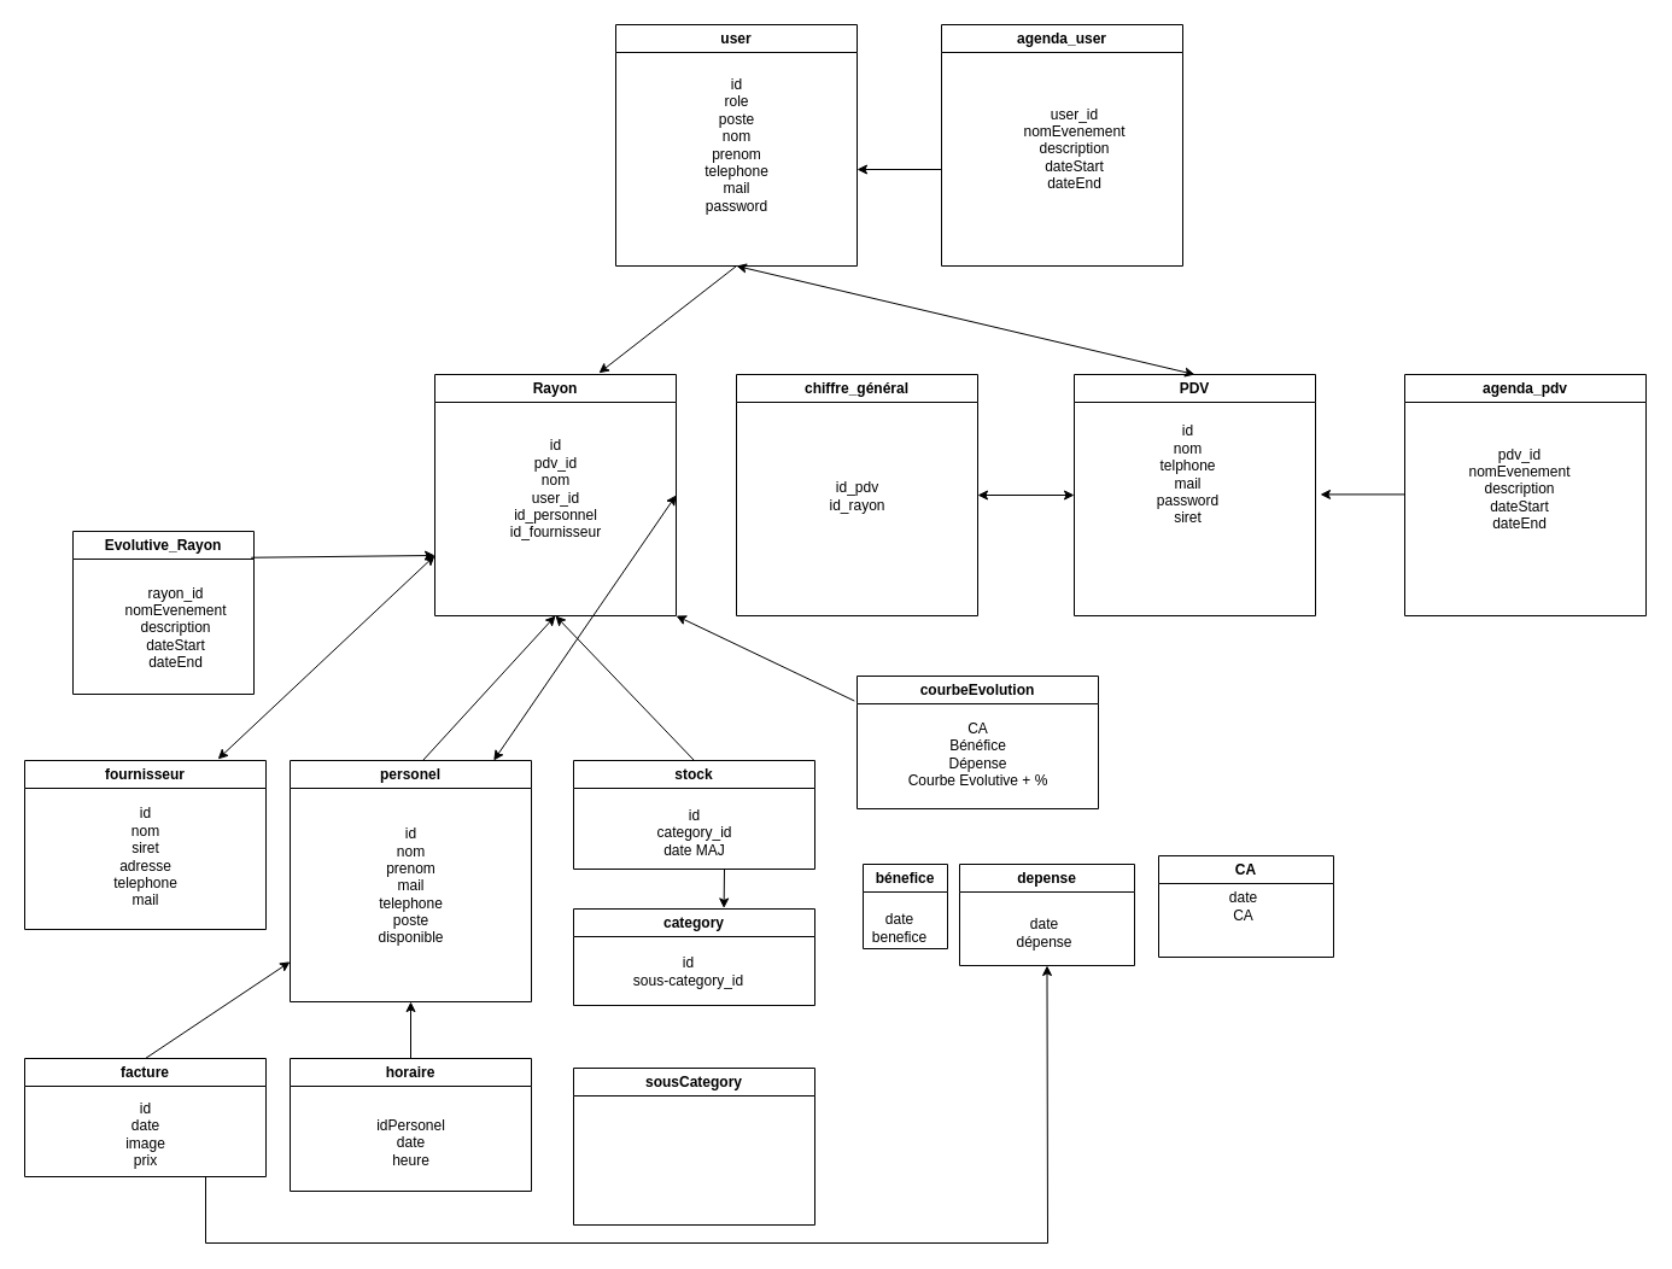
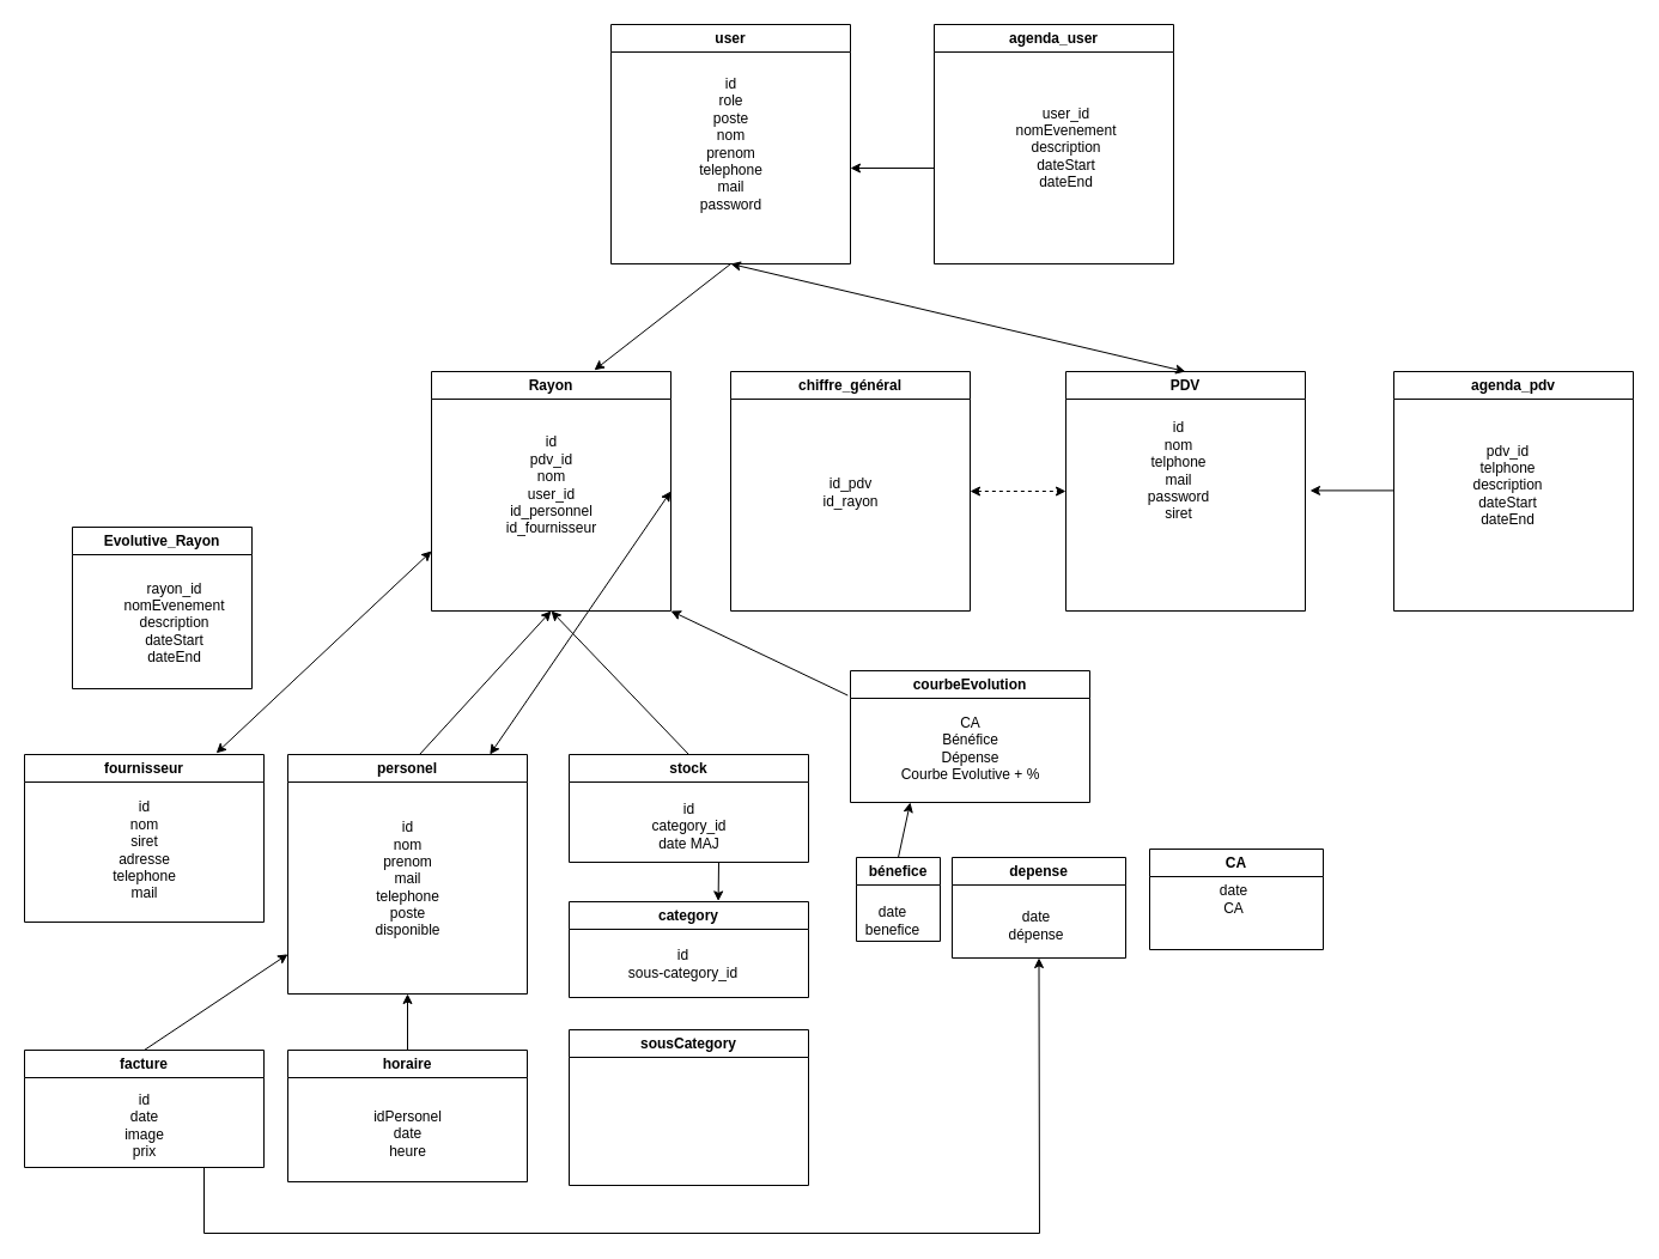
  <mxCell id="0" />
  <mxCell id="1" parent="0" />
  <mxCell id="2" value="user" style="swimlane;whiteSpace=wrap;html=1;" vertex="1" parent="1"><mxGeometry x="510" y="20" width="200" height="200" as="geometry" /></mxCell>
  <mxCell id="3" value="&lt;div&gt;id&lt;/div&gt;&lt;div&gt;role&lt;/div&gt;&lt;div&gt;poste&lt;/div&gt;&lt;div&gt;nom&lt;/div&gt;&lt;div&gt;prenom&lt;/div&gt;&lt;div&gt;telephone&lt;/div&gt;&lt;div&gt;mail&lt;br&gt;&lt;/div&gt;&lt;div&gt;password&lt;br&gt;&lt;/div&gt;" style="text;html=1;align=center;verticalAlign=middle;resizable=0;points=[];autosize=1;strokeColor=none;fillColor=none;" vertex="1" parent="2"><mxGeometry x="60" y="35" width="80" height="130" as="geometry" /></mxCell>
  <mxCell id="4" value="" style="endArrow=classic;html=1;rounded=0;entryX=0.68;entryY=-0.006;entryDx=0;entryDy=0;entryPerimeter=0;" edge="1" parent="2" target="12"><mxGeometry width="50" height="50" relative="1" as="geometry"><mxPoint x="100" y="200" as="sourcePoint" /><mxPoint x="150" y="150" as="targetPoint" /></mxGeometry></mxCell>
  <mxCell id="5" value="&lt;div&gt;stock&lt;/div&gt;" style="swimlane;whiteSpace=wrap;html=1;" vertex="1" parent="1"><mxGeometry x="475" y="630" width="200" height="90" as="geometry" /></mxCell>
  <mxCell id="6" value="&lt;div&gt;id&lt;/div&gt;&lt;div&gt;category_id&lt;/div&gt;&lt;div&gt;date MAJ&lt;/div&gt;" style="text;html=1;align=center;verticalAlign=middle;resizable=0;points=[];autosize=1;strokeColor=none;fillColor=none;" vertex="1" parent="5"><mxGeometry x="55" y="30" width="90" height="60" as="geometry" /></mxCell>
  <mxCell id="7" value="PDV" style="swimlane;whiteSpace=wrap;html=1;" vertex="1" parent="1"><mxGeometry x="890" y="310" width="200" height="200" as="geometry" /></mxCell>
  <mxCell id="8" value="&lt;div&gt;category&lt;/div&gt;" style="swimlane;whiteSpace=wrap;html=1;" vertex="1" parent="1"><mxGeometry x="475" y="753" width="200" height="80" as="geometry" /></mxCell>
  <mxCell id="9" value="&lt;div&gt;id&lt;/div&gt;&lt;div&gt;sous-category_id&lt;br&gt;&lt;/div&gt;" style="text;html=1;align=center;verticalAlign=middle;resizable=0;points=[];autosize=1;strokeColor=none;fillColor=none;" vertex="1" parent="8"><mxGeometry x="35" y="32" width="120" height="40" as="geometry" /></mxCell>
  <mxCell id="10" value="courbeEvolution" style="swimlane;whiteSpace=wrap;html=1;startSize=23;" vertex="1" parent="1"><mxGeometry x="710" y="560" width="200" height="110" as="geometry" /></mxCell>
  <mxCell id="11" value="&lt;div&gt;CA&lt;/div&gt;&lt;div&gt;Bénéfice&lt;/div&gt;&lt;div&gt;Dépense&lt;/div&gt;&lt;div&gt;Courbe Evolutive + %&lt;br&gt;&lt;/div&gt;" style="text;html=1;align=center;verticalAlign=middle;resizable=0;points=[];autosize=1;strokeColor=none;fillColor=none;" vertex="1" parent="10"><mxGeometry x="30" y="30" width="140" height="70" as="geometry" /></mxCell>
  <mxCell id="12" value="Rayon" style="swimlane;whiteSpace=wrap;html=1;" vertex="1" parent="1"><mxGeometry x="360" y="310" width="200" height="200" as="geometry" /></mxCell>
  <mxCell id="13" value="&lt;div&gt;id&lt;/div&gt;&lt;div&gt;pdv_id&lt;/div&gt;&lt;div&gt;nom&lt;/div&gt;&lt;div&gt;user_id&lt;br&gt;&lt;/div&gt;&lt;div&gt;id_personnel&lt;br&gt;&lt;/div&gt;&lt;div&gt;id_fournisseur&lt;br&gt;&lt;/div&gt;" style="text;html=1;align=center;verticalAlign=middle;resizable=0;points=[];autosize=1;strokeColor=none;fillColor=none;" vertex="1" parent="12"><mxGeometry x="50" y="45" width="100" height="100" as="geometry" /></mxCell>
  <mxCell id="14" value="personel" style="swimlane;whiteSpace=wrap;html=1;" vertex="1" parent="1"><mxGeometry x="240" y="630" width="200" height="200" as="geometry" /></mxCell>
  <mxCell id="15" value="Evolutive_Rayon" style="swimlane;whiteSpace=wrap;html=1;" vertex="1" parent="1"><mxGeometry x="60" y="440" width="150" height="135" as="geometry" /></mxCell>
  <mxCell id="16" value="&lt;div&gt;rayon_id&lt;/div&gt;&lt;div&gt;nomEvenement&lt;/div&gt;&lt;div&gt;description&lt;br&gt;&lt;/div&gt;&lt;div&gt;dateStart&lt;/div&gt;&lt;div&gt;dateEnd&lt;br&gt;&lt;/div&gt;" style="text;html=1;align=center;verticalAlign=middle;resizable=0;points=[];autosize=1;strokeColor=none;fillColor=none;" vertex="1" parent="15"><mxGeometry x="30" y="35" width="110" height="90" as="geometry" /></mxCell>
- <mxCell id="17" value="sousCategory" style="swimlane;whiteSpace=wrap;html=1;" vertex="1" parent="1"><mxGeometry x="475" y="885" width="200" height="130" as="geometry" /></mxCell>
+ <mxCell id="17" value="sousCategory" style="swimlane;whiteSpace=wrap;html=1;" vertex="1" parent="1"><mxGeometry x="475" y="860" width="200" height="130" as="geometry" /></mxCell>
  <mxCell id="18" value="facture" style="swimlane;whiteSpace=wrap;html=1;" vertex="1" parent="1"><mxGeometry x="20" y="877" width="200" height="98" as="geometry" /></mxCell>
  <mxCell id="19" value="&lt;div&gt;id&lt;/div&gt;&lt;div&gt;date&lt;/div&gt;&lt;div&gt;image&lt;/div&gt;&lt;div&gt;prix&lt;br&gt;&lt;/div&gt;" style="text;html=1;align=center;verticalAlign=middle;resizable=0;points=[];autosize=1;strokeColor=none;fillColor=none;" vertex="1" parent="18"><mxGeometry x="70" y="28" width="60" height="70" as="geometry" /></mxCell>
  <mxCell id="20" value="horaire" style="swimlane;whiteSpace=wrap;html=1;" vertex="1" parent="1"><mxGeometry x="240" y="877" width="200" height="110" as="geometry" /></mxCell>
  <mxCell id="21" value="&lt;div&gt;idPersonel&lt;/div&gt;&lt;div&gt;date&lt;/div&gt;&lt;div&gt;heure&lt;br&gt;&lt;/div&gt;" style="text;html=1;align=center;verticalAlign=middle;resizable=0;points=[];autosize=1;strokeColor=none;fillColor=none;" vertex="1" parent="20"><mxGeometry x="60" y="40" width="80" height="60" as="geometry" /></mxCell>
  <mxCell id="22" value="&lt;div&gt;agenda_user&lt;/div&gt;" style="swimlane;whiteSpace=wrap;html=1;" vertex="1" parent="1"><mxGeometry x="780" y="20" width="200" height="200" as="geometry" /></mxCell>
  <mxCell id="23" value="" style="endArrow=classic;html=1;rounded=0;" edge="1" parent="22"><mxGeometry width="50" height="50" relative="1" as="geometry"><mxPoint y="120" as="sourcePoint" /><mxPoint x="-70" y="120" as="targetPoint" /></mxGeometry></mxCell>
  <mxCell id="24" value="agenda_pdv" style="swimlane;whiteSpace=wrap;html=1;" vertex="1" parent="1"><mxGeometry x="1164" y="310" width="200" height="200" as="geometry" /></mxCell>
- <mxCell id="25" value="&lt;div&gt;pdv_id&lt;/div&gt;&lt;div&gt;nomEvenement&lt;/div&gt;&lt;div&gt;description&lt;br&gt;&lt;/div&gt;&lt;div&gt;dateStart&lt;/div&gt;&lt;div&gt;dateEnd&lt;br&gt;&lt;/div&gt;" style="text;html=1;align=center;verticalAlign=middle;resizable=0;points=[];autosize=1;strokeColor=none;fillColor=none;" vertex="1" parent="24"><mxGeometry x="40" y="50" width="110" height="90" as="geometry" /></mxCell>
+ <mxCell id="25" value="&lt;div&gt;pdv_id&lt;/div&gt;&lt;div&gt;telphone&lt;/div&gt;&lt;div&gt;description&lt;br&gt;&lt;/div&gt;&lt;div&gt;dateStart&lt;/div&gt;&lt;div&gt;dateEnd&lt;br&gt;&lt;/div&gt;" style="text;html=1;align=center;verticalAlign=middle;resizable=0;points=[];autosize=1;strokeColor=none;fillColor=none;" vertex="1" parent="24"><mxGeometry x="40" y="50" width="110" height="90" as="geometry" /></mxCell>
  <mxCell id="26" value="fournisseur" style="swimlane;whiteSpace=wrap;html=1;" vertex="1" parent="1"><mxGeometry x="20" y="630" width="200" height="140" as="geometry" /></mxCell>
  <mxCell id="27" value="&lt;div&gt;id&lt;/div&gt;&lt;div&gt;nom&lt;/div&gt;&lt;div&gt;siret&lt;br&gt;&lt;/div&gt;&lt;div&gt;adresse&lt;/div&gt;&lt;div&gt;telephone&lt;/div&gt;&lt;div&gt;mail&lt;br&gt;&lt;/div&gt;" style="text;html=1;align=center;verticalAlign=middle;resizable=0;points=[];autosize=1;strokeColor=none;fillColor=none;" vertex="1" parent="26"><mxGeometry x="60" y="30" width="80" height="100" as="geometry" /></mxCell>
  <mxCell id="28" value="&lt;div&gt;user_id&lt;/div&gt;&lt;div&gt;nomEvenement&lt;/div&gt;&lt;div&gt;description&lt;br&gt;&lt;/div&gt;&lt;div&gt;dateStart&lt;/div&gt;&lt;div&gt;dateEnd&lt;br&gt;&lt;/div&gt;" style="text;html=1;align=center;verticalAlign=middle;resizable=0;points=[];autosize=1;strokeColor=none;fillColor=none;" vertex="1" parent="1"><mxGeometry x="835" y="78" width="110" height="90" as="geometry" /></mxCell>
  <mxCell id="29" value="&lt;div&gt;id&lt;/div&gt;&lt;div&gt;nom&lt;/div&gt;&lt;div&gt;telphone&lt;/div&gt;&lt;div&gt;mail&lt;/div&gt;&lt;div&gt;password&lt;br&gt;&lt;/div&gt;&lt;div&gt;siret&lt;br&gt;&lt;/div&gt;" style="text;html=1;align=center;verticalAlign=middle;resizable=0;points=[];autosize=1;strokeColor=none;fillColor=none;" vertex="1" parent="1"><mxGeometry x="944" y="343" width="80" height="100" as="geometry" /></mxCell>
  <mxCell id="30" value="" style="endArrow=classic;html=1;rounded=0;" edge="1" parent="1"><mxGeometry width="50" height="50" relative="1" as="geometry"><mxPoint x="1164" y="409.41" as="sourcePoint" /><mxPoint x="1094" y="409.41" as="targetPoint" /></mxGeometry></mxCell>
  <mxCell id="31" value="" style="endArrow=classic;startArrow=classic;html=1;rounded=0;entryX=0.5;entryY=0;entryDx=0;entryDy=0;exitX=0.5;exitY=1;exitDx=0;exitDy=0;" edge="1" parent="1" source="2" target="7"><mxGeometry width="50" height="50" relative="1" as="geometry"><mxPoint x="690" y="420" as="sourcePoint" /><mxPoint x="740" y="370" as="targetPoint" /></mxGeometry></mxCell>
  <mxCell id="32" value="" style="endArrow=classic;startArrow=classic;html=1;rounded=0;exitX=1;exitY=0.5;exitDx=0;exitDy=0;" edge="1" parent="1" source="12" target="14"><mxGeometry width="50" height="50" relative="1" as="geometry"><mxPoint x="690" y="420" as="sourcePoint" /><mxPoint x="690" y="410" as="targetPoint" /></mxGeometry></mxCell>
  <mxCell id="33" value="chiffre_général" style="swimlane;whiteSpace=wrap;html=1;" vertex="1" parent="1"><mxGeometry x="610" y="310" width="200" height="200" as="geometry" /></mxCell>
- <mxCell id="34" value="" style="endArrow=classic;startArrow=classic;html=1;rounded=0;entryX=0;entryY=0.5;entryDx=0;entryDy=0;exitX=1;exitY=0.5;exitDx=0;exitDy=0;" edge="1" parent="1" source="33" target="7"><mxGeometry width="50" height="50" relative="1" as="geometry"><mxPoint x="810" y="418" as="sourcePoint" /><mxPoint x="860" y="368" as="targetPoint" /></mxGeometry></mxCell>
+ <mxCell id="34" value="" style="endArrow=classic;startArrow=classic;html=1;rounded=0;entryX=0;entryY=0.5;entryDx=0;entryDy=0;exitX=1;exitY=0.5;exitDx=0;exitDy=0;dashed=1;" edge="1" parent="1" source="33" target="7"><mxGeometry width="50" height="50" relative="1" as="geometry"><mxPoint x="810" y="418" as="sourcePoint" /><mxPoint x="860" y="368" as="targetPoint" /></mxGeometry></mxCell>
  <mxCell id="35" value="&lt;div&gt;id_pdv&lt;/div&gt;&lt;div&gt;id_rayon&lt;br&gt;&lt;/div&gt;" style="text;html=1;align=center;verticalAlign=middle;resizable=0;points=[];autosize=1;strokeColor=none;fillColor=none;" vertex="1" parent="1"><mxGeometry x="675" y="391" width="70" height="40" as="geometry" /></mxCell>
- <mxCell id="36" value="" style="endArrow=classic;html=1;rounded=0;exitX=0.985;exitY=0.161;exitDx=0;exitDy=0;entryX=0;entryY=0.75;entryDx=0;entryDy=0;exitPerimeter=0;" edge="1" parent="1" source="15" target="12"><mxGeometry width="50" height="50" relative="1" as="geometry"><mxPoint x="710" y="360" as="sourcePoint" /><mxPoint x="760" y="310" as="targetPoint" /></mxGeometry></mxCell>
  <mxCell id="37" value="" style="endArrow=classic;html=1;rounded=0;exitX=0.5;exitY=0;exitDx=0;exitDy=0;entryX=0.5;entryY=1;entryDx=0;entryDy=0;" edge="1" parent="1" source="5" target="12"><mxGeometry width="50" height="50" relative="1" as="geometry"><mxPoint x="710" y="710" as="sourcePoint" /><mxPoint x="760" y="660" as="targetPoint" /></mxGeometry></mxCell>
  <mxCell id="38" value="&lt;div&gt;id&lt;/div&gt;&lt;div&gt;nom&lt;/div&gt;&lt;div&gt;prenom&lt;/div&gt;&lt;div&gt;mail&lt;/div&gt;&lt;div&gt;telephone&lt;br&gt;&lt;/div&gt;&lt;div&gt;poste&lt;/div&gt;&lt;div&gt;disponible&lt;br&gt;&lt;/div&gt;" style="text;html=1;align=center;verticalAlign=middle;resizable=0;points=[];autosize=1;strokeColor=none;fillColor=none;" vertex="1" parent="1"><mxGeometry x="300" y="679" width="80" height="110" as="geometry" /></mxCell>
  <mxCell id="39" value="" style="endArrow=classic;html=1;rounded=0;exitX=0.5;exitY=0;exitDx=0;exitDy=0;entryX=0.5;entryY=1;entryDx=0;entryDy=0;" edge="1" parent="1" source="20" target="14"><mxGeometry width="50" height="50" relative="1" as="geometry"><mxPoint x="710" y="920" as="sourcePoint" /><mxPoint x="760" y="870" as="targetPoint" /></mxGeometry></mxCell>
  <mxCell id="40" value="" style="endArrow=classic;html=1;rounded=0;entryX=0.623;entryY=-0.007;entryDx=0;entryDy=0;entryPerimeter=0;" edge="1" parent="1" target="8"><mxGeometry width="50" height="50" relative="1" as="geometry"><mxPoint x="600" y="720" as="sourcePoint" /><mxPoint x="760" y="800" as="targetPoint" /></mxGeometry></mxCell>
  <mxCell id="41" value="" style="endArrow=classic;html=1;rounded=0;entryX=0.5;entryY=1;entryDx=0;entryDy=0;" edge="1" parent="1" target="12"><mxGeometry width="50" height="50" relative="1" as="geometry"><mxPoint x="350" y="630" as="sourcePoint" /><mxPoint x="400" y="580" as="targetPoint" /></mxGeometry></mxCell>
  <mxCell id="42" value="" style="endArrow=classic;startArrow=classic;html=1;rounded=0;entryX=0;entryY=0.75;entryDx=0;entryDy=0;exitX=0.801;exitY=-0.008;exitDx=0;exitDy=0;exitPerimeter=0;" edge="1" parent="1" source="26" target="12"><mxGeometry width="50" height="50" relative="1" as="geometry"><mxPoint x="140" y="630" as="sourcePoint" /><mxPoint x="190" y="580" as="targetPoint" /></mxGeometry></mxCell>
  <mxCell id="43" value="" style="endArrow=classic;html=1;rounded=0;exitX=0.5;exitY=0;exitDx=0;exitDy=0;" edge="1" parent="1" source="18" target="14"><mxGeometry width="50" height="50" relative="1" as="geometry"><mxPoint x="710" y="890" as="sourcePoint" /><mxPoint x="760" y="840" as="targetPoint" /></mxGeometry></mxCell>
  <mxCell id="44" value="" style="endArrow=classic;html=1;rounded=0;exitX=-0.011;exitY=0.187;exitDx=0;exitDy=0;exitPerimeter=0;entryX=1;entryY=1;entryDx=0;entryDy=0;" edge="1" parent="1" source="10" target="12"><mxGeometry width="50" height="50" relative="1" as="geometry"><mxPoint x="710" y="780" as="sourcePoint" /><mxPoint x="760" y="730" as="targetPoint" /></mxGeometry></mxCell>
  <mxCell id="45" value="bénefice" style="swimlane;whiteSpace=wrap;html=1;" vertex="1" parent="1"><mxGeometry x="715" y="716" width="70" height="70" as="geometry" /></mxCell>
  <mxCell id="46" value="&lt;div&gt;date&lt;/div&gt;&lt;div&gt;benefice&lt;br&gt;&lt;/div&gt;" style="text;html=1;align=center;verticalAlign=middle;resizable=0;points=[];autosize=1;strokeColor=none;fillColor=none;" vertex="1" parent="1"><mxGeometry x="710" y="749" width="70" height="40" as="geometry" /></mxCell>
+ <mxCell id="47" value="" style="endArrow=classic;html=1;rounded=0;exitX=0.5;exitY=0;exitDx=0;exitDy=0;entryX=0.25;entryY=1;entryDx=0;entryDy=0;" edge="1" parent="1" source="45" target="10"><mxGeometry width="50" height="50" relative="1" as="geometry"><mxPoint x="710" y="780" as="sourcePoint" /><mxPoint x="760" y="730" as="targetPoint" /></mxGeometry></mxCell>
  <mxCell id="48" value="depense" style="swimlane;whiteSpace=wrap;html=1;" vertex="1" parent="1"><mxGeometry x="795" y="716" width="145" height="84" as="geometry" /></mxCell>
  <mxCell id="49" value="&lt;div&gt;date&lt;/div&gt;&lt;div&gt;dépense&lt;br&gt;&lt;/div&gt;" style="text;html=1;align=center;verticalAlign=middle;resizable=0;points=[];autosize=1;strokeColor=none;fillColor=none;" vertex="1" parent="48"><mxGeometry x="35" y="37" width="70" height="40" as="geometry" /></mxCell>
  <mxCell id="50" value="&lt;div&gt;CA&lt;/div&gt;" style="swimlane;whiteSpace=wrap;html=1;" vertex="1" parent="1"><mxGeometry x="960" y="709" width="145" height="84" as="geometry" /></mxCell>
  <mxCell id="51" value="&lt;div&gt;date&lt;/div&gt;&lt;div&gt;CA&lt;br&gt;&lt;/div&gt;" style="text;html=1;align=center;verticalAlign=middle;resizable=0;points=[];autosize=1;strokeColor=none;fillColor=none;" vertex="1" parent="50"><mxGeometry x="45" y="22" width="50" height="40" as="geometry" /></mxCell>
  <mxCell id="52" value="" style="endArrow=classic;html=1;rounded=0;exitX=0.75;exitY=1;exitDx=0;exitDy=0;entryX=0.5;entryY=1;entryDx=0;entryDy=0;" edge="1" parent="1" source="18" target="48"><mxGeometry width="50" height="50" relative="1" as="geometry"><mxPoint x="640" y="930" as="sourcePoint" /><mxPoint x="690" y="880" as="targetPoint" /><Array as="points"><mxPoint x="170" y="1030" /><mxPoint x="868" y="1030" /></Array></mxGeometry></mxCell>
